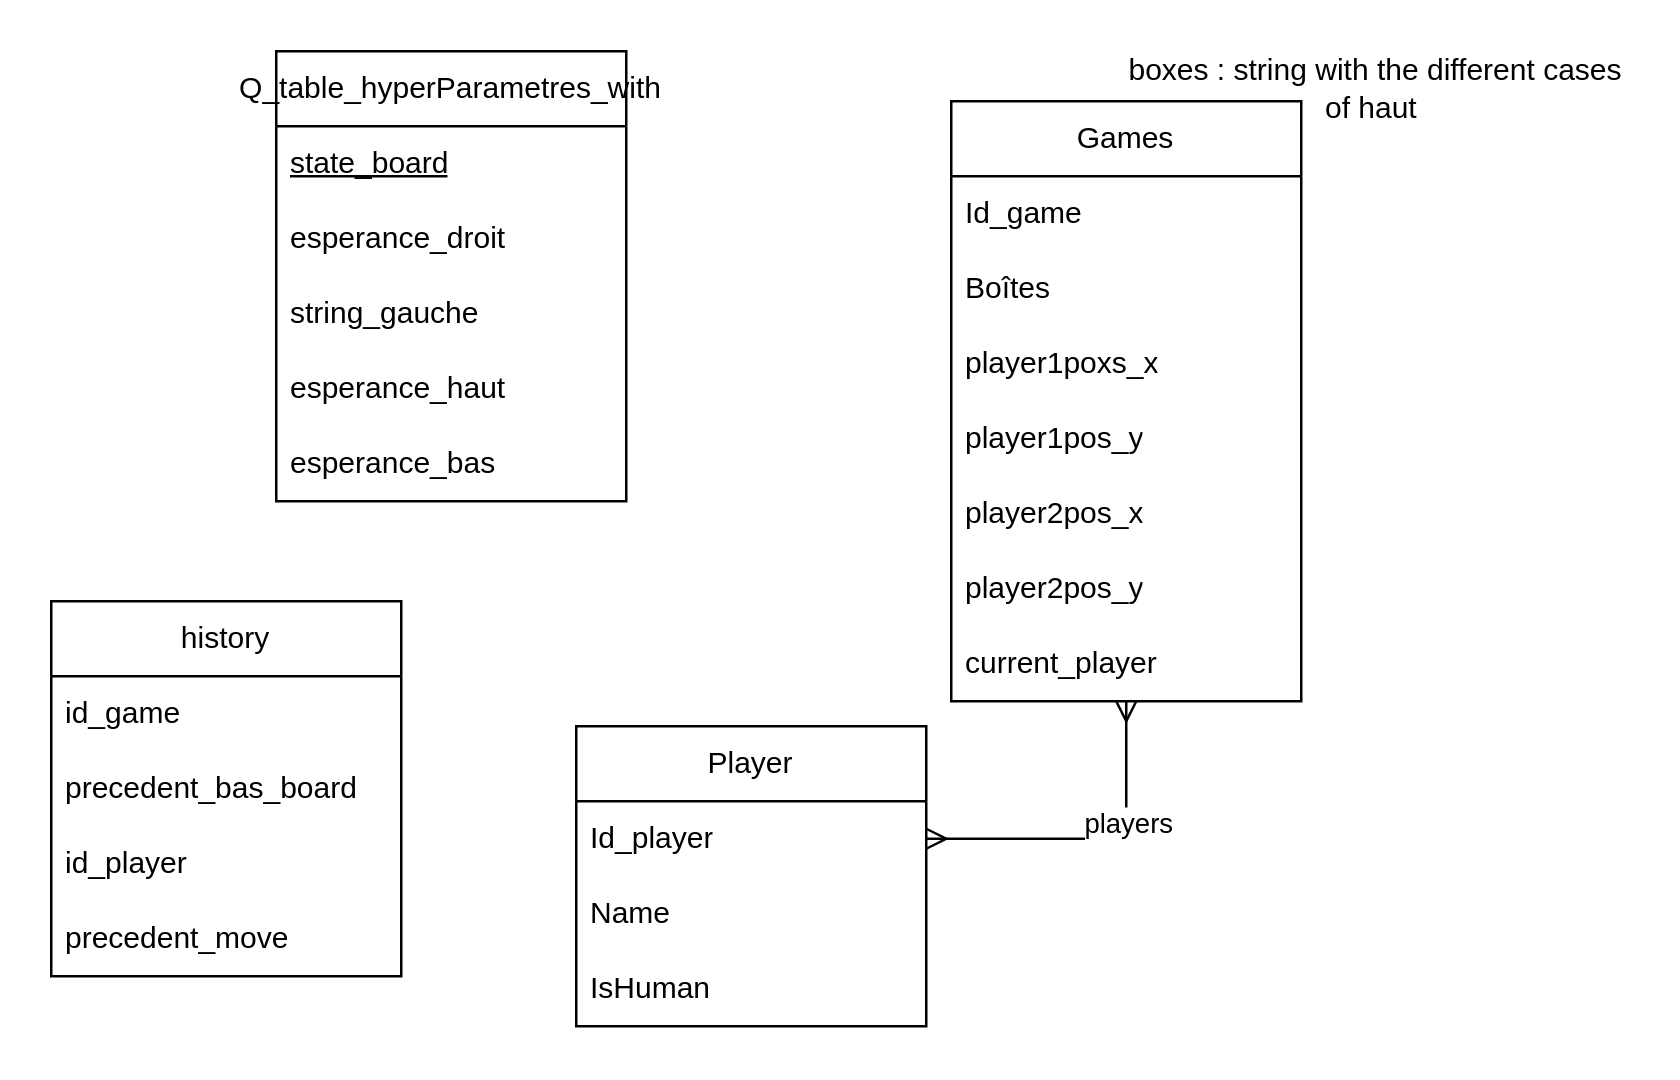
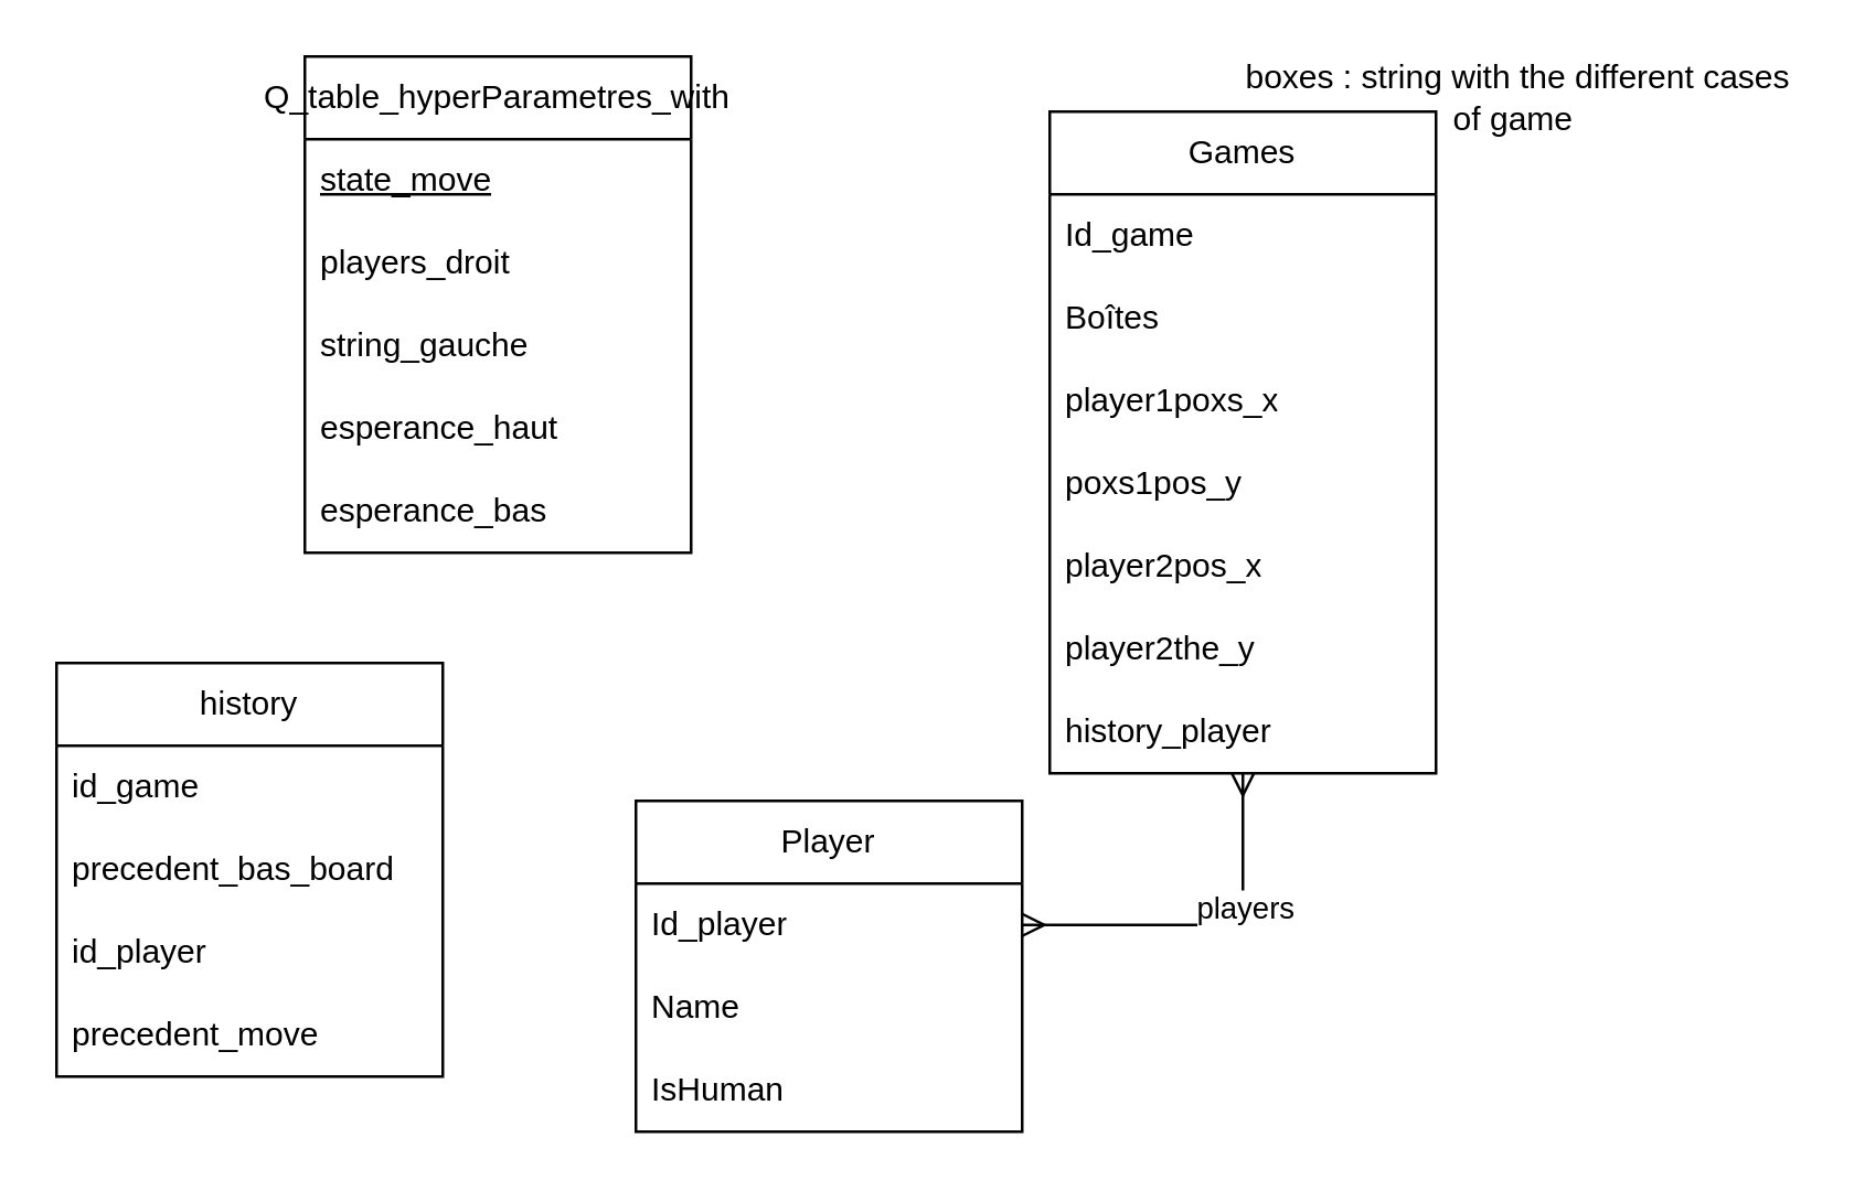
  <mxCell id="0" />
  <mxCell id="1" parent="0" />
  <mxCell id="2" value="Player" style="swimlane;fontStyle=0;childLayout=stackLayout;horizontal=1;startSize=30;horizontalStack=0;resizeParent=1;resizeParentMax=0;resizeLast=0;collapsible=1;marginBottom=0;whiteSpace=wrap;html=1;" parent="1" vertex="1"><mxGeometry x="230" y="290" width="140" height="120" as="geometry" /></mxCell>
  <mxCell id="3" value="Id_player" style="text;strokeColor=none;fillColor=none;align=left;verticalAlign=middle;spacingLeft=4;spacingRight=4;overflow=hidden;points=[[0,0.5],[1,0.5]];portConstraint=eastwest;rotatable=0;whiteSpace=wrap;html=1;" parent="2" vertex="1"><mxGeometry y="30" width="140" height="30" as="geometry" /></mxCell>
  <mxCell id="4" value="Name" style="text;strokeColor=none;fillColor=none;align=left;verticalAlign=middle;spacingLeft=4;spacingRight=4;overflow=hidden;points=[[0,0.5],[1,0.5]];portConstraint=eastwest;rotatable=0;whiteSpace=wrap;html=1;" parent="2" vertex="1"><mxGeometry y="60" width="140" height="30" as="geometry" /></mxCell>
  <mxCell id="5" value="IsHuman" style="text;strokeColor=none;fillColor=none;align=left;verticalAlign=middle;spacingLeft=4;spacingRight=4;overflow=hidden;points=[[0,0.5],[1,0.5]];portConstraint=eastwest;rotatable=0;whiteSpace=wrap;html=1;" parent="2" vertex="1"><mxGeometry y="90" width="140" height="30" as="geometry" /></mxCell>
  <mxCell id="6" style="edgeStyle=orthogonalEdgeStyle;rounded=0;orthogonalLoop=1;jettySize=auto;html=1;entryX=1;entryY=0.5;entryDx=0;entryDy=0;endArrow=ERmany;endFill=0;startArrow=ERmany;startFill=0;" parent="1" source="8" target="3" edge="1"><mxGeometry relative="1" as="geometry" /></mxCell>
  <mxCell id="7" value="players" style="edgeLabel;html=1;align=center;verticalAlign=middle;resizable=0;points=[];" parent="6" vertex="1" connectable="0"><mxGeometry x="-0.295" y="-1" relative="1" as="geometry"><mxPoint x="1" as="offset" /></mxGeometry></mxCell>
  <mxCell id="8" value="Games" style="swimlane;fontStyle=0;childLayout=stackLayout;horizontal=1;startSize=30;horizontalStack=0;resizeParent=1;resizeParentMax=0;resizeLast=0;collapsible=1;marginBottom=0;whiteSpace=wrap;html=1;" parent="1" vertex="1"><mxGeometry x="380" y="40" width="140" height="240" as="geometry" /></mxCell>
  <mxCell id="9" value="Id_game" style="text;strokeColor=none;fillColor=none;align=left;verticalAlign=middle;spacingLeft=4;spacingRight=4;overflow=hidden;points=[[0,0.5],[1,0.5]];portConstraint=eastwest;rotatable=0;whiteSpace=wrap;html=1;" parent="8" vertex="1"><mxGeometry y="30" width="140" height="30" as="geometry" /></mxCell>
  <mxCell id="10" value="Boîtes" style="text;strokeColor=none;fillColor=none;align=left;verticalAlign=middle;spacingLeft=4;spacingRight=4;overflow=hidden;points=[[0,0.5],[1,0.5]];portConstraint=eastwest;rotatable=0;whiteSpace=wrap;html=1;" parent="8" vertex="1"><mxGeometry y="60" width="140" height="30" as="geometry" /></mxCell>
  <mxCell id="11" value="player1poxs_x" style="text;strokeColor=none;fillColor=none;align=left;verticalAlign=middle;spacingLeft=4;spacingRight=4;overflow=hidden;points=[[0,0.5],[1,0.5]];portConstraint=eastwest;rotatable=0;whiteSpace=wrap;html=1;" parent="8" vertex="1"><mxGeometry y="90" width="140" height="30" as="geometry" /></mxCell>
- <mxCell id="12" value="player1pos_y" style="text;strokeColor=none;fillColor=none;align=left;verticalAlign=middle;spacingLeft=4;spacingRight=4;overflow=hidden;points=[[0,0.5],[1,0.5]];portConstraint=eastwest;rotatable=0;whiteSpace=wrap;html=1;" parent="8" vertex="1"><mxGeometry y="120" width="140" height="30" as="geometry" /></mxCell>
+ <mxCell id="12" value="poxs1pos_y" style="text;strokeColor=none;fillColor=none;align=left;verticalAlign=middle;spacingLeft=4;spacingRight=4;overflow=hidden;points=[[0,0.5],[1,0.5]];portConstraint=eastwest;rotatable=0;whiteSpace=wrap;html=1;" parent="8" vertex="1"><mxGeometry y="120" width="140" height="30" as="geometry" /></mxCell>
  <mxCell id="13" value="player2pos_x" style="text;strokeColor=none;fillColor=none;align=left;verticalAlign=middle;spacingLeft=4;spacingRight=4;overflow=hidden;points=[[0,0.5],[1,0.5]];portConstraint=eastwest;rotatable=0;whiteSpace=wrap;html=1;" parent="8" vertex="1"><mxGeometry y="150" width="140" height="30" as="geometry" /></mxCell>
- <mxCell id="14" value="player2pos_y" style="text;strokeColor=none;fillColor=none;align=left;verticalAlign=middle;spacingLeft=4;spacingRight=4;overflow=hidden;points=[[0,0.5],[1,0.5]];portConstraint=eastwest;rotatable=0;whiteSpace=wrap;html=1;" parent="8" vertex="1"><mxGeometry y="180" width="140" height="30" as="geometry" /></mxCell>
- <mxCell id="15" value="current_player" style="text;strokeColor=none;fillColor=none;align=left;verticalAlign=middle;spacingLeft=4;spacingRight=4;overflow=hidden;points=[[0,0.5],[1,0.5]];portConstraint=eastwest;rotatable=0;whiteSpace=wrap;html=1;" parent="8" vertex="1"><mxGeometry y="210" width="140" height="30" as="geometry" /></mxCell>
- <mxCell id="16" value="boxes : string with the different cases of haut&amp;nbsp;" style="text;html=1;align=center;verticalAlign=middle;whiteSpace=wrap;rounded=0;" parent="1" vertex="1"><mxGeometry x="450" y="20" width="200" height="30" as="geometry" /></mxCell>
+ <mxCell id="14" value="player2the_y" style="text;strokeColor=none;fillColor=none;align=left;verticalAlign=middle;spacingLeft=4;spacingRight=4;overflow=hidden;points=[[0,0.5],[1,0.5]];portConstraint=eastwest;rotatable=0;whiteSpace=wrap;html=1;" parent="8" vertex="1"><mxGeometry y="180" width="140" height="30" as="geometry" /></mxCell>
+ <mxCell id="15" value="history_player" style="text;strokeColor=none;fillColor=none;align=left;verticalAlign=middle;spacingLeft=4;spacingRight=4;overflow=hidden;points=[[0,0.5],[1,0.5]];portConstraint=eastwest;rotatable=0;whiteSpace=wrap;html=1;" parent="8" vertex="1"><mxGeometry y="210" width="140" height="30" as="geometry" /></mxCell>
+ <mxCell id="16" value="boxes : string with the different cases of game&amp;nbsp;" style="text;html=1;align=center;verticalAlign=middle;whiteSpace=wrap;rounded=0;" parent="1" vertex="1"><mxGeometry x="450" y="20" width="200" height="30" as="geometry" /></mxCell>
  <mxCell id="17" value="Q_table_hyperParametres_with" style="swimlane;fontStyle=0;childLayout=stackLayout;horizontal=1;startSize=30;horizontalStack=0;resizeParent=1;resizeParentMax=0;resizeLast=0;collapsible=1;marginBottom=0;whiteSpace=wrap;html=1;" parent="1" vertex="1"><mxGeometry x="110" y="20" width="140" height="180" as="geometry" /></mxCell>
- <mxCell id="18" value="&lt;u&gt;state_board&lt;/u&gt;" style="text;strokeColor=none;fillColor=none;align=left;verticalAlign=middle;spacingLeft=4;spacingRight=4;overflow=hidden;points=[[0,0.5],[1,0.5]];portConstraint=eastwest;rotatable=0;whiteSpace=wrap;html=1;" parent="17" vertex="1"><mxGeometry y="30" width="140" height="30" as="geometry" /></mxCell>
- <mxCell id="19" value="esperance_droit" style="text;strokeColor=none;fillColor=none;align=left;verticalAlign=middle;spacingLeft=4;spacingRight=4;overflow=hidden;points=[[0,0.5],[1,0.5]];portConstraint=eastwest;rotatable=0;whiteSpace=wrap;html=1;" parent="17" vertex="1"><mxGeometry y="60" width="140" height="30" as="geometry" /></mxCell>
+ <mxCell id="18" value="&lt;u&gt;state_move&lt;/u&gt;" style="text;strokeColor=none;fillColor=none;align=left;verticalAlign=middle;spacingLeft=4;spacingRight=4;overflow=hidden;points=[[0,0.5],[1,0.5]];portConstraint=eastwest;rotatable=0;whiteSpace=wrap;html=1;" parent="17" vertex="1"><mxGeometry y="30" width="140" height="30" as="geometry" /></mxCell>
+ <mxCell id="19" value="players_droit" style="text;strokeColor=none;fillColor=none;align=left;verticalAlign=middle;spacingLeft=4;spacingRight=4;overflow=hidden;points=[[0,0.5],[1,0.5]];portConstraint=eastwest;rotatable=0;whiteSpace=wrap;html=1;" parent="17" vertex="1"><mxGeometry y="60" width="140" height="30" as="geometry" /></mxCell>
  <mxCell id="20" value="string_gauche" style="text;strokeColor=none;fillColor=none;align=left;verticalAlign=middle;spacingLeft=4;spacingRight=4;overflow=hidden;points=[[0,0.5],[1,0.5]];portConstraint=eastwest;rotatable=0;whiteSpace=wrap;html=1;" parent="17" vertex="1"><mxGeometry y="90" width="140" height="30" as="geometry" /></mxCell>
  <mxCell id="21" value="esperance_haut" style="text;strokeColor=none;fillColor=none;align=left;verticalAlign=middle;spacingLeft=4;spacingRight=4;overflow=hidden;points=[[0,0.5],[1,0.5]];portConstraint=eastwest;rotatable=0;whiteSpace=wrap;html=1;" parent="17" vertex="1"><mxGeometry y="120" width="140" height="30" as="geometry" /></mxCell>
  <mxCell id="22" value="esperance_bas" style="text;strokeColor=none;fillColor=none;align=left;verticalAlign=middle;spacingLeft=4;spacingRight=4;overflow=hidden;points=[[0,0.5],[1,0.5]];portConstraint=eastwest;rotatable=0;whiteSpace=wrap;html=1;" parent="17" vertex="1"><mxGeometry y="150" width="140" height="30" as="geometry" /></mxCell>
  <mxCell id="23" value="history" style="swimlane;fontStyle=0;childLayout=stackLayout;horizontal=1;startSize=30;horizontalStack=0;resizeParent=1;resizeParentMax=0;resizeLast=0;collapsible=1;marginBottom=0;whiteSpace=wrap;html=1;" parent="1" vertex="1"><mxGeometry x="20" y="240" width="140" height="150" as="geometry" /></mxCell>
  <mxCell id="24" value="id_game" style="text;strokeColor=none;fillColor=none;align=left;verticalAlign=middle;spacingLeft=4;spacingRight=4;overflow=hidden;points=[[0,0.5],[1,0.5]];portConstraint=eastwest;rotatable=0;whiteSpace=wrap;html=1;" parent="23" vertex="1"><mxGeometry y="30" width="140" height="30" as="geometry" /></mxCell>
  <mxCell id="25" value="precedent_bas_board" style="text;strokeColor=none;fillColor=none;align=left;verticalAlign=middle;spacingLeft=4;spacingRight=4;overflow=hidden;points=[[0,0.5],[1,0.5]];portConstraint=eastwest;rotatable=0;whiteSpace=wrap;html=1;" parent="23" vertex="1"><mxGeometry y="60" width="140" height="30" as="geometry" /></mxCell>
  <mxCell id="26" value="id_player" style="text;strokeColor=none;fillColor=none;align=left;verticalAlign=middle;spacingLeft=4;spacingRight=4;overflow=hidden;points=[[0,0.5],[1,0.5]];portConstraint=eastwest;rotatable=0;whiteSpace=wrap;html=1;" parent="23" vertex="1"><mxGeometry y="90" width="140" height="30" as="geometry" /></mxCell>
  <mxCell id="27" value="precedent_move" style="text;strokeColor=none;fillColor=none;align=left;verticalAlign=middle;spacingLeft=4;spacingRight=4;overflow=hidden;points=[[0,0.5],[1,0.5]];portConstraint=eastwest;rotatable=0;whiteSpace=wrap;html=1;" parent="23" vertex="1"><mxGeometry y="120" width="140" height="30" as="geometry" /></mxCell>
